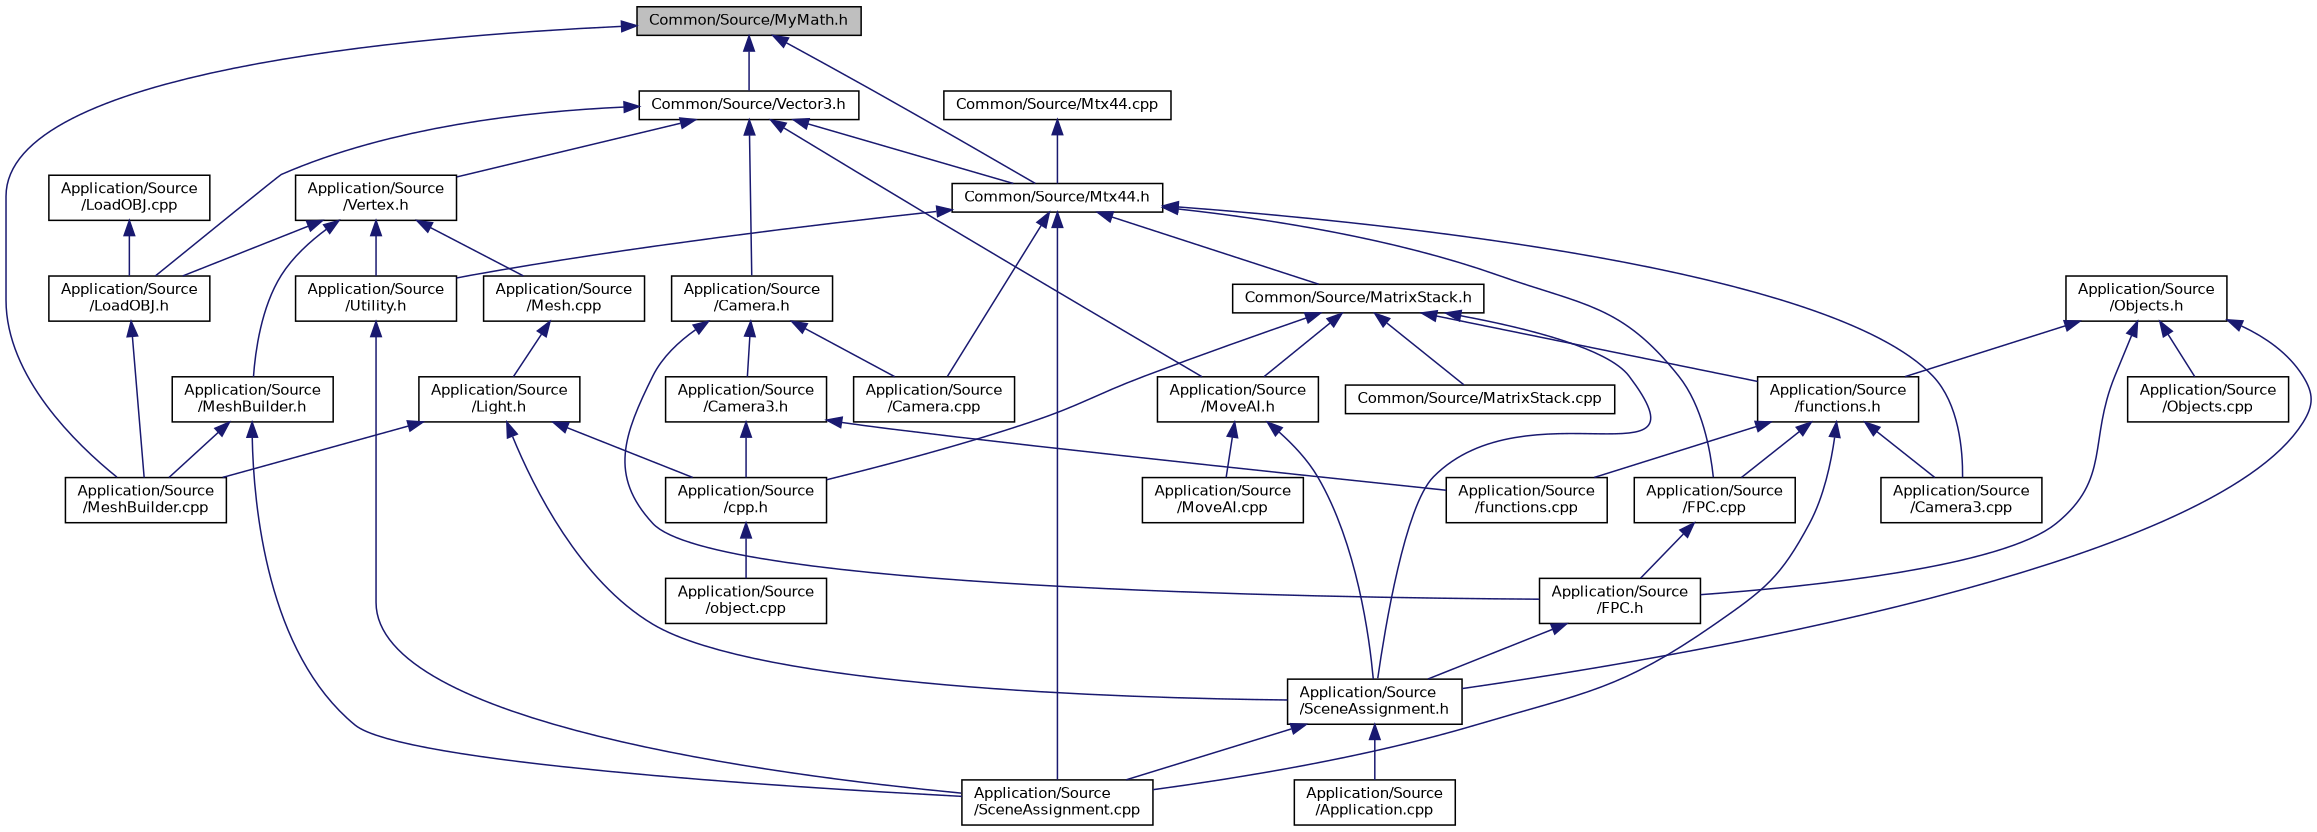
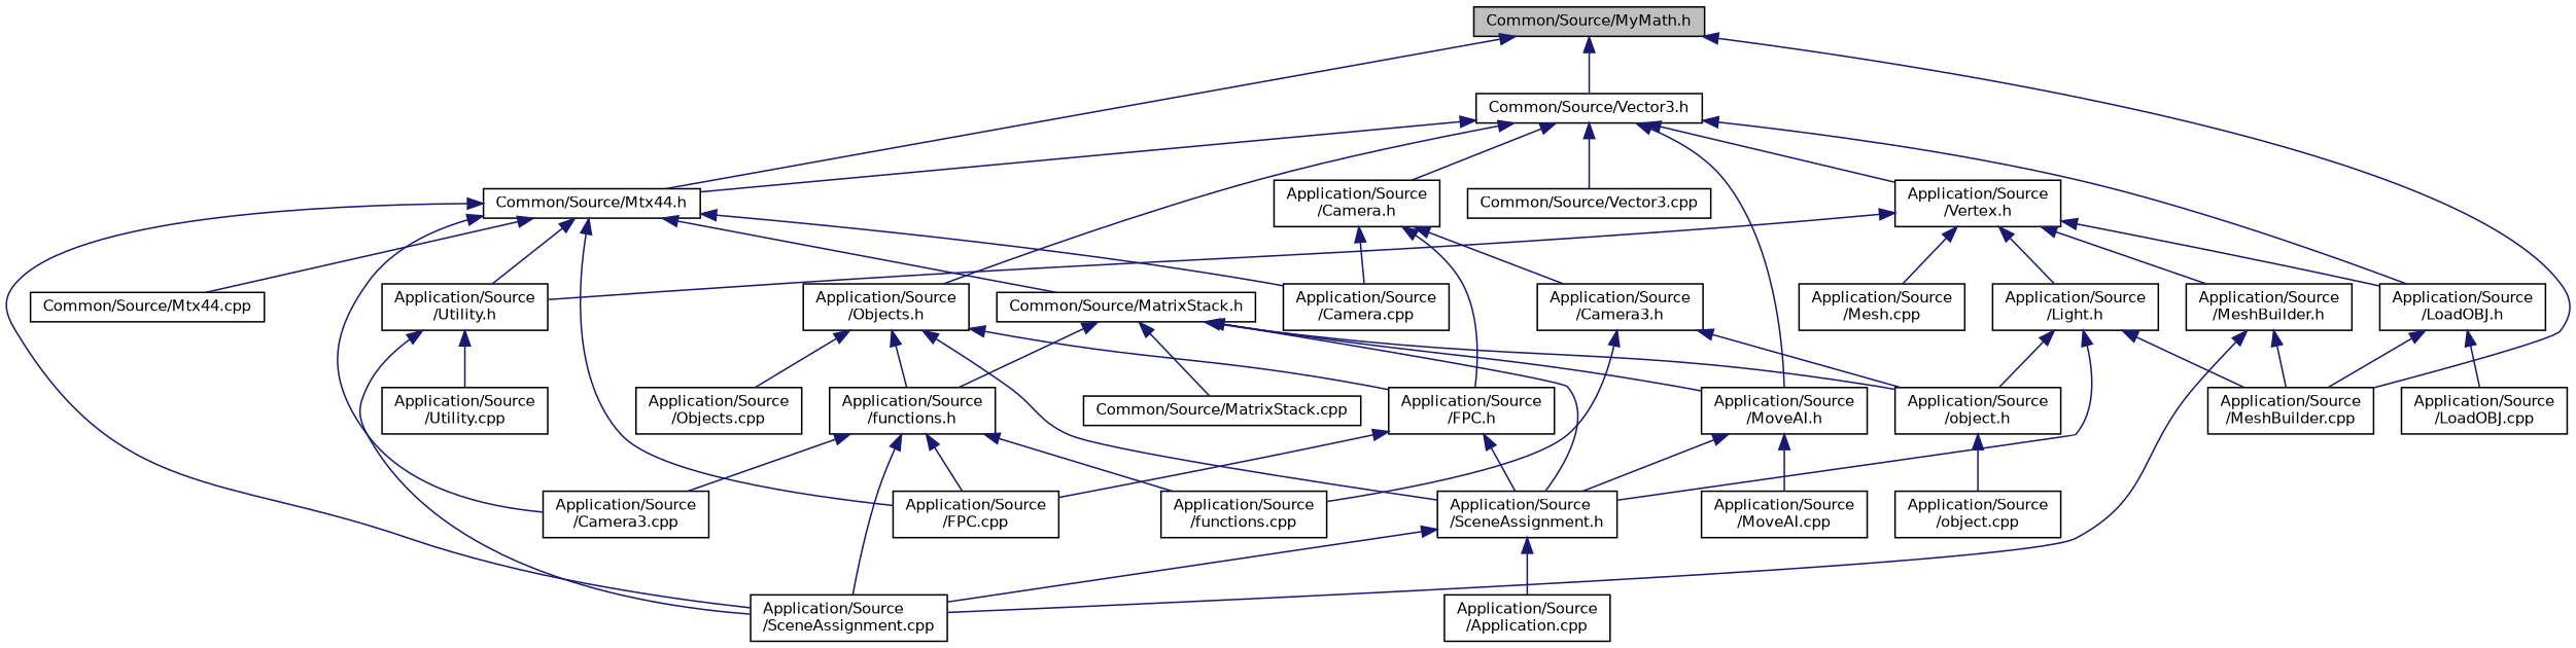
  digraph {
    node [color=black fontname=Helvetica fontsize=10 shape=record]
    edge [color=midnightblue dir=back fontname=Helvetica fontsize=10 labelfontname=Helvetica labelfontsize=10 style=solid]
    n1 [fillcolor=grey75 fontcolor=black height=0.2 label="Common/Source/MyMath.h" style=filled width=0.4]
    n2 [height=0.2 label="Application/Source\l/MeshBuilder.cpp" width=0.4]
    n3 [height=0.2 label="Common/Source/Mtx44.h" width=0.4]
    n4 [height=0.2 label="Common/Source/Vector3.h" width=0.4]
    n5 [height=0.2 label="Application/Source\l/Camera.cpp" width=0.4]
    n6 [height=0.2 label="Application/Source\l/Camera3.cpp" width=0.4]
    n7 [height=0.2 label="Application/Source\l/FPC.cpp" width=0.4]
    n8 [height=0.2 label="Application/Source\l/SceneAssignment.cpp" width=0.4]
    n9 [height=0.2 label="Application/Source\l/Utility.h" width=0.4]
    n10 [height=0.2 label="Common/Source/MatrixStack.h" width=0.4]
    n11 [height=0.2 label="Common/Source/Mtx44.cpp" width=0.4]
    n12 [height=0.2 label="Application/Source\l/MoveAI.h" width=0.4]
    n13 [height=0.2 label="Application/Source\l/Vertex.h" width=0.4]
    n14 [height=0.2 label="Application/Source\l/LoadOBJ.h" width=0.4]
    n15 [height=0.2 label="Application/Source\l/Camera.h" width=0.4]
    n16 [height=0.2 label="Application/Source\l/Objects.h" width=0.4]
+   n17 [height=0.2 label="Common/Source/Vector3.cpp" width=0.4]
+   n18 [height=0.2 label="Application/Source\l/Utility.cpp" width=0.4]
    n19 [height=0.2 label="Application/Source\l/SceneAssignment.h" width=0.4]
    n20 [height=0.2 label="Application/Source\l/functions.h" width=0.4]
-   n21 [height=0.2 label="Application/Source\l/cpp.h" width=0.4]
+   n21 [height=0.2 label="Application/Source\l/object.h" width=0.4]
    n22 [height=0.2 label="Common/Source/MatrixStack.cpp" width=0.4]
    n23 [height=0.2 label="Application/Source\l/Application.cpp" width=0.4]
    n24 [height=0.2 label="Application/Source\l/MoveAI.cpp" width=0.4]
    n25 [height=0.2 label="Application/Source\l/functions.cpp" width=0.4]
    n26 [height=0.2 label="Application/Source\l/object.cpp" width=0.4]
    n27 [height=0.2 label="Application/Source\l/Light.h" width=0.4]
    n28 [height=0.2 label="Application/Source\l/Mesh.cpp" width=0.4]
    n29 [height=0.2 label="Application/Source\l/MeshBuilder.h" width=0.4]
    n30 [height=0.2 label="Application/Source\l/LoadOBJ.cpp" width=0.4]
    n31 [height=0.2 label="Application/Source\l/FPC.h" width=0.4]
    n32 [height=0.2 label="Application/Source\l/Camera3.h" width=0.4]
    n33 [height=0.2 label="Application/Source\l/Objects.cpp" width=0.4]
    n1 -> n2
    n1 -> n3
    n1 -> n4
    n3 -> n5
    n3 -> n6
    n3 -> n7
    n3 -> n8
    n3 -> n9
    n3 -> n10
-   n11 -> n3
+   n3 -> n11
    n4 -> n3
    n4 -> n12
    n4 -> n13
    n4 -> n14
    n4 -> n15
+   n4 -> n16
+   n4 -> n17
    n9 -> n8
+   n9 -> n18
    n10 -> n12
    n10 -> n19
    n10 -> n20
    n10 -> n21
    n10 -> n22
    n12 -> n19
    n12 -> n24
    n13 -> n9
    n13 -> n14
-   n28 -> n27
+   n13 -> n27
    n13 -> n28
    n13 -> n29
    n14 -> n2
-   n30 -> n14
+   n14 -> n30
    n15 -> n5
    n15 -> n31
    n15 -> n32
    n16 -> n19
    n16 -> n20
    n16 -> n31
    n16 -> n33
    n19 -> n8
    n19 -> n23
    n20 -> n6
    n20 -> n7
    n20 -> n8
    n20 -> n25
    n21 -> n26
    n27 -> n2
    n27 -> n19
    n27 -> n21
    n29 -> n2
    n29 -> n8
-   n7 -> n31
+   n31 -> n7
    n31 -> n19
    n32 -> n21
    n32 -> n25
  }
